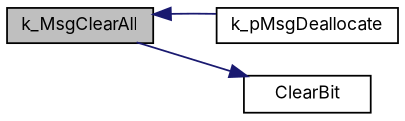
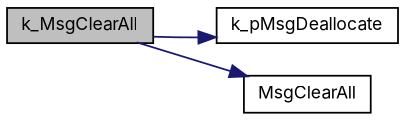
  digraph {
    fontname=Inter
    rankdir=LR
    node [color=black fillcolor=white fontname=Inter fontsize=10 shape=record style=filled]
    edge [color=midnightblue fontname=Inter fontsize=10 labelfontname=Helvetica labelfontsize=10 style=solid]
    n1 [fillcolor=grey75 fontcolor=black height=0.2 label=k_MsgClearAll width=0.4]
    n2 [height=0.2 label=k_pMsgDeallocate width=0.4]
-   n3 [height=0.2 label=ClearBit width=0.4]
-   n2 -> n1
+   n3 [height=0.2 label=MsgClearAll width=0.4]
+   n1 -> n2
    n1 -> n3
  }
